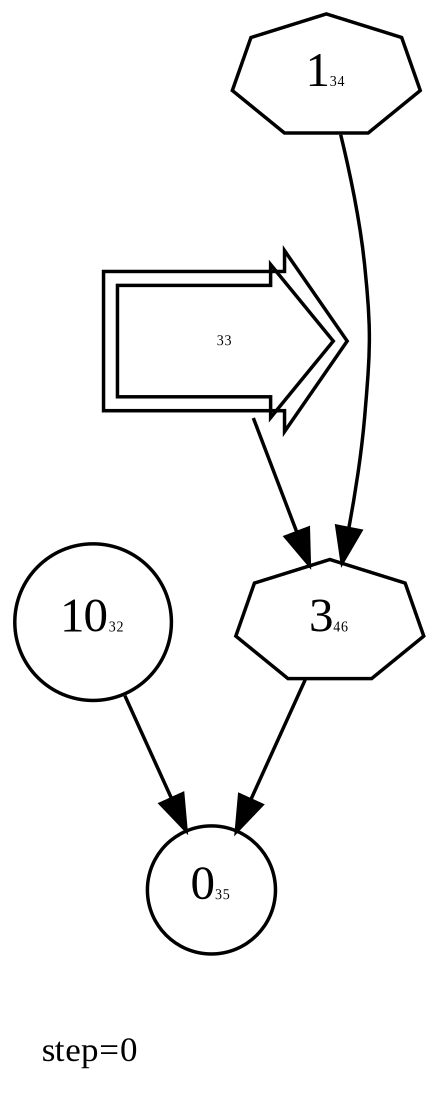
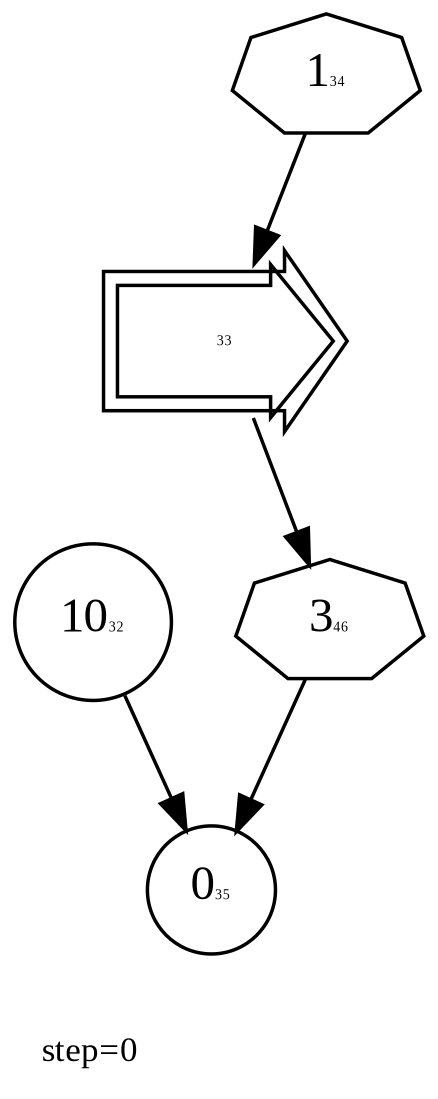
  digraph {
    fontname="Liberation Serif"
    fontsize=10
    label="step=0"
    labeljust=left
    labelloc=bottom
    node [color=black fontname="Liberation Serif" peripheries=1 shape=circle]
    edge [color=black fontname="Liberation Serif"]
    n1 [label=<10<FONT POINT-SIZE='4'>32</FONT>> labelfontcolor=Black]
    n2 [label=<0<FONT POINT-SIZE='4'>35</FONT>> labelfontcolor=black]
    n3 [label=<1<FONT POINT-SIZE='4'>34</FONT>> shape=septagon]
    n4 [label=<<FONT POINT-SIZE='4'>33</FONT>> labelfontcolor=black peripheries=2 shape=rarrow]
    n5 [label=<3<FONT POINT-SIZE='4'>46</FONT>> shape=septagon]
    n1 -> n2
-   n3 -> n5
+   n3 -> n4
    n4 -> n5
    n5 -> n2
  }
